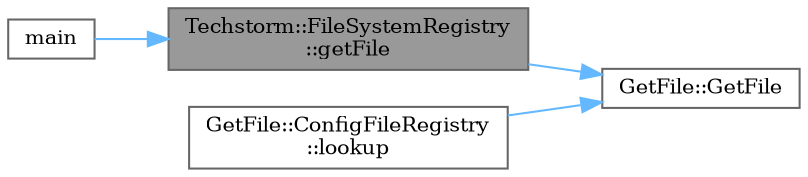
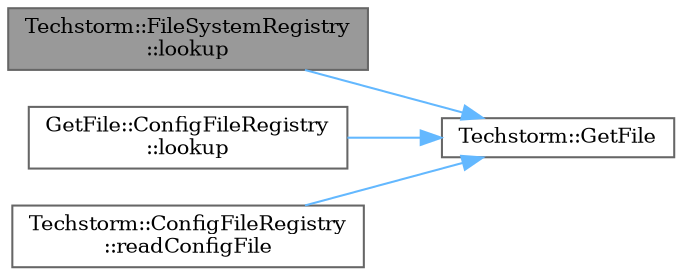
  digraph {
    fontname="DejaVu Serif"
    rankdir=RL
    node [color=grey40 fillcolor=white fontname="DejaVu Serif" fontsize=10 shape=box style=filled]
    edge [color=steelblue1 dir=back fontname="DejaVu Serif" fontsize=10 labelfontname=Helvetica labelfontsize=10 style=solid]
-   n1 [color=gray40 fillcolor=grey60 fontcolor=black height=0.2 label="Techstorm::FileSystemRegistry\l::getFile" width=0.4]
-   n2 [height=0.2 label=main width=0.4]
-   n3 [height=0.2 label="GetFile::GetFile" width=0.4]
+   n1 [color=gray40 fillcolor=grey60 fontcolor=black height=0.2 label="Techstorm::FileSystemRegistry\l::lookup" width=0.4]
+   n3 [height=0.2 label="Techstorm::GetFile" width=0.4]
    n4 [height=0.2 label="GetFile::ConfigFileRegistry\l::lookup" width=0.4]
-   n1 -> n2
+   n5 [height=0.2 label="Techstorm::ConfigFileRegistry\l::readConfigFile" width=0.4]
    n3 -> n1
    n3 -> n4
+   n3 -> n5
  }
